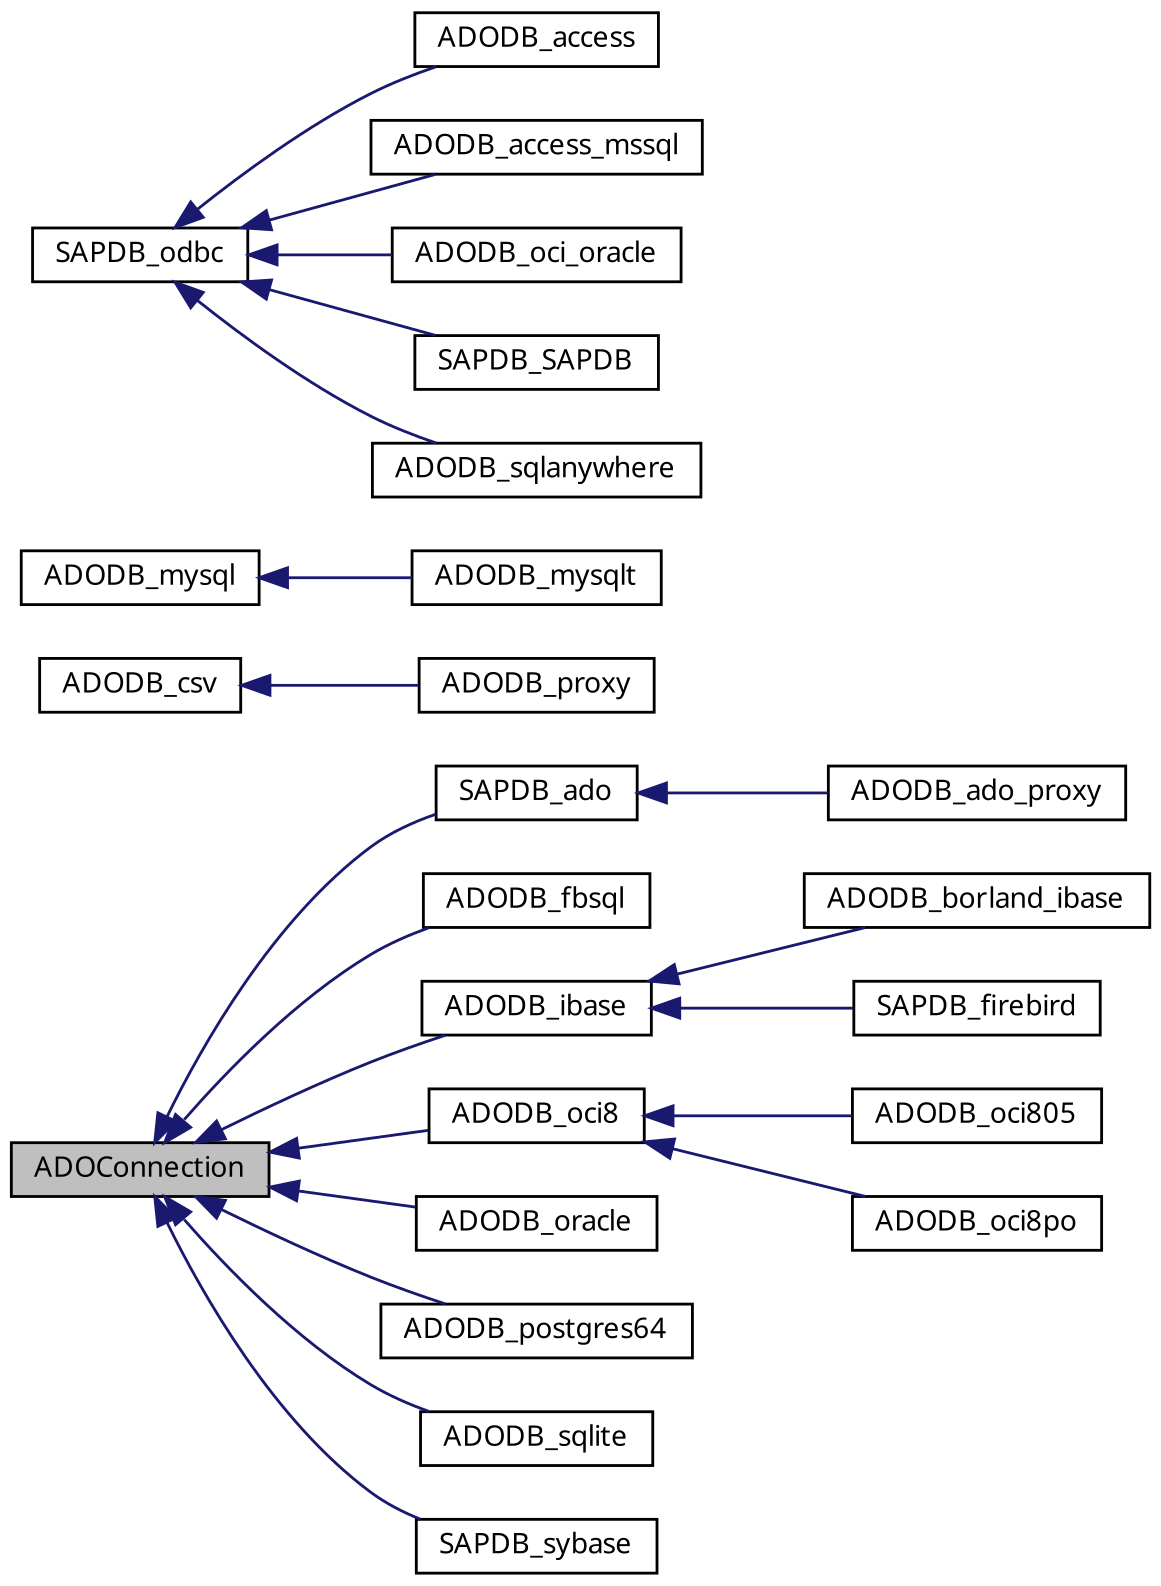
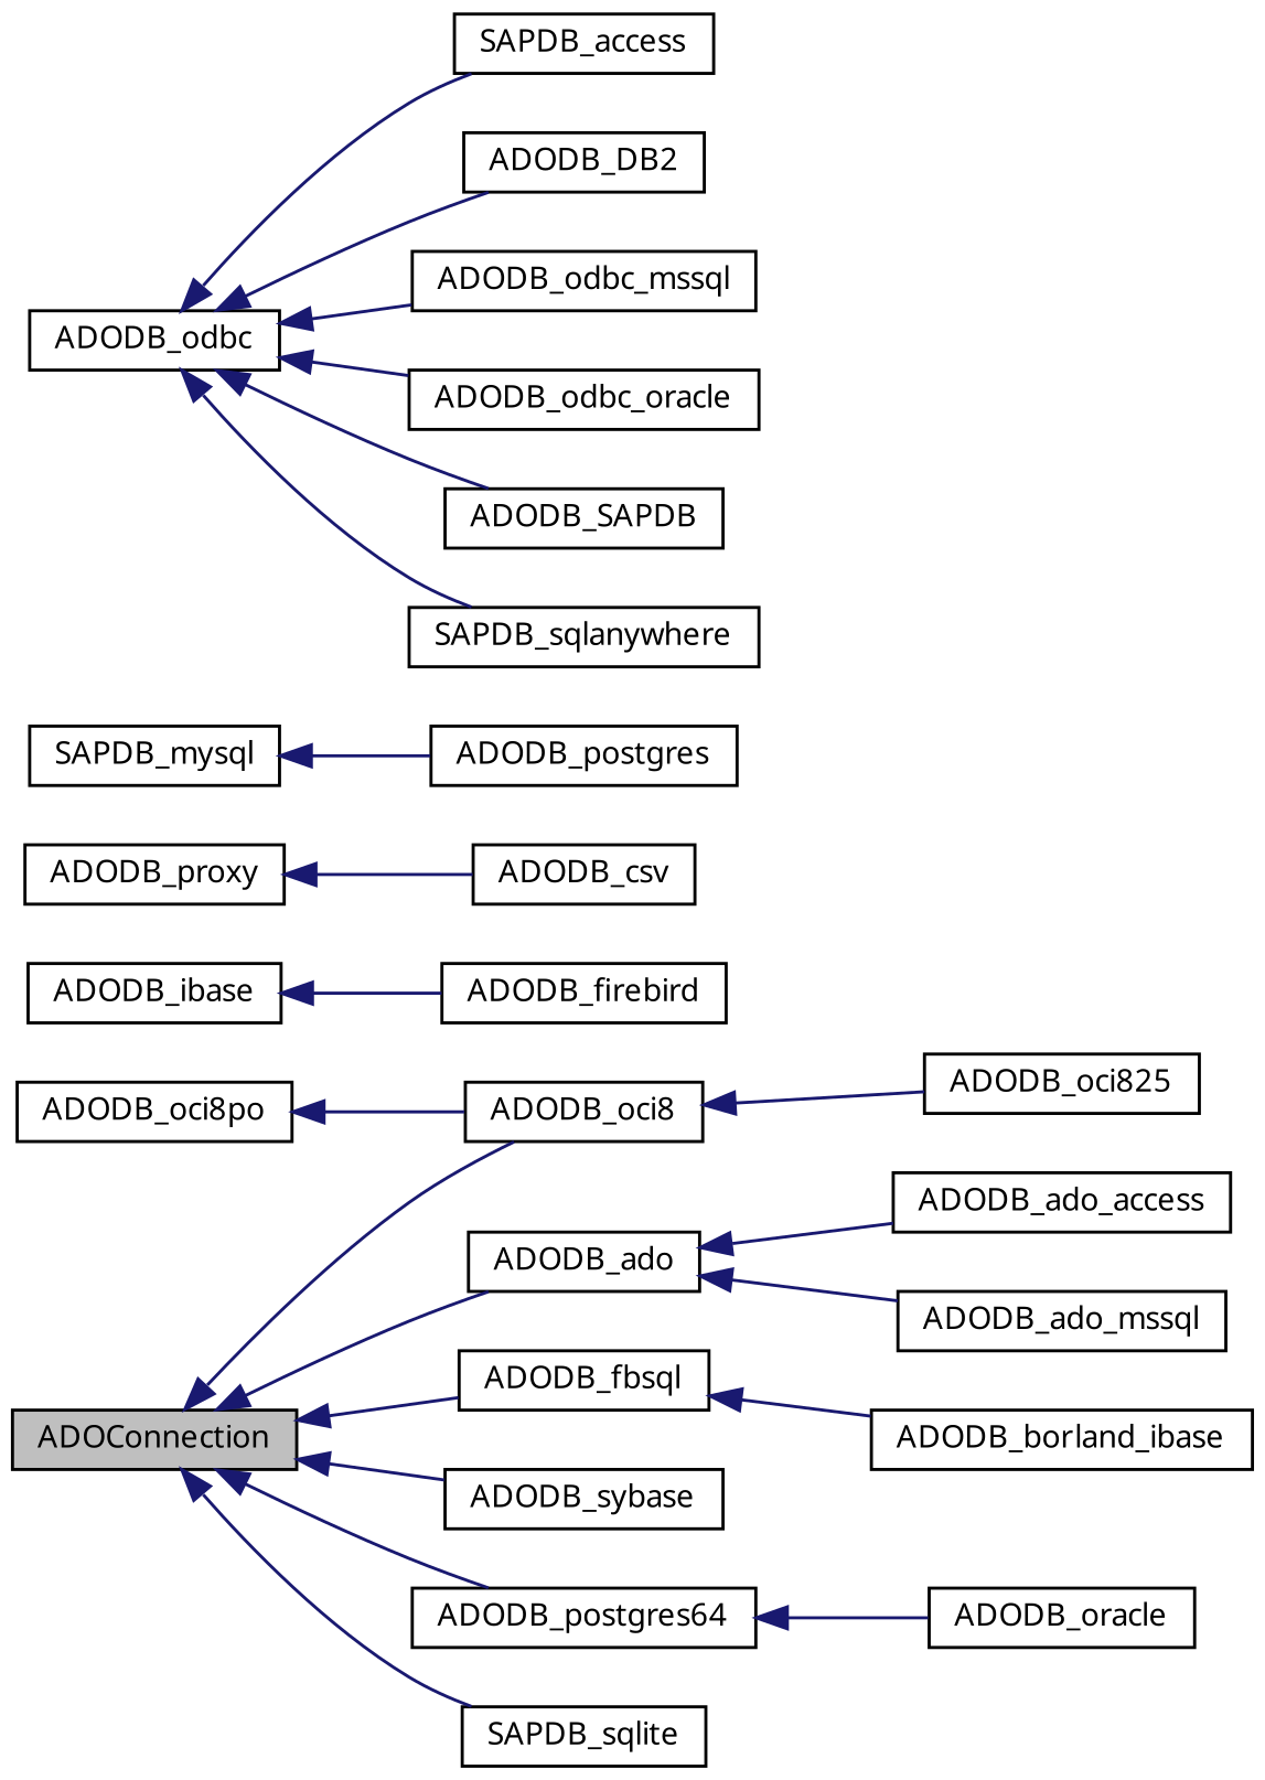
  digraph {
    rankdir=LR
    node [color=black fontname="FreeSans.ttf" fontsize=10 shape=record]
    edge [color=midnightblue dir=back fontname="FreeSans.ttf" fontsize=10 labelfontname="FreeSans.ttf" labelfontsize=10 style=solid]
    n1 [fillcolor=grey75 fontcolor=black height=0.2 label=ADOConnection style=filled width=0.4]
-   n2 [height=0.2 label=SAPDB_ado width=0.4]
+   n2 [height=0.2 label=ADODB_ado width=0.4]
    n3 [height=0.2 label=ADODB_fbsql width=0.4]
    n4 [height=0.2 label=ADODB_ibase width=0.4]
    n5 [height=0.2 label=ADODB_oci8 width=0.4]
    n6 [height=0.2 label=ADODB_oracle width=0.4]
    n7 [height=0.2 label=ADODB_postgres64 width=0.4]
-   n8 [height=0.2 label=ADODB_sqlite width=0.4]
-   n9 [height=0.2 label=SAPDB_sybase width=0.4]
-   n11 [height=0.2 label=ADODB_ado_proxy width=0.4]
+   n8 [height=0.2 label=SAPDB_sqlite width=0.4]
+   n9 [height=0.2 label=ADODB_sybase width=0.4]
+   n10 [height=0.2 label=ADODB_ado_access width=0.4]
+   n11 [height=0.2 label=ADODB_ado_mssql width=0.4]
    n12 [height=0.2 label=ADODB_csv width=0.4]
    n13 [height=0.2 label=ADODB_proxy width=0.4]
    n14 [height=0.2 label=ADODB_borland_ibase width=0.4]
-   n15 [height=0.2 label=SAPDB_firebird width=0.4]
-   n16 [height=0.2 label=ADODB_mysql width=0.4]
-   n17 [height=0.2 label=ADODB_mysqlt width=0.4]
-   n18 [height=0.2 label=ADODB_oci805 width=0.4]
+   n15 [height=0.2 label=ADODB_firebird width=0.4]
+   n16 [height=0.2 label=SAPDB_mysql width=0.4]
+   n17 [height=0.2 label=ADODB_postgres width=0.4]
+   n18 [height=0.2 label=ADODB_oci825 width=0.4]
    n19 [height=0.2 label=ADODB_oci8po width=0.4]
-   n20 [height=0.2 label=SAPDB_odbc width=0.4]
-   n21 [height=0.2 label=ADODB_access width=0.4]
-   n23 [height=0.2 label=ADODB_access_mssql width=0.4]
-   n24 [height=0.2 label=ADODB_oci_oracle width=0.4]
-   n25 [height=0.2 label=SAPDB_SAPDB width=0.4]
-   n26 [height=0.2 label=ADODB_sqlanywhere width=0.4]
+   n20 [height=0.2 label=ADODB_odbc width=0.4]
+   n21 [height=0.2 label=SAPDB_access width=0.4]
+   n22 [height=0.2 label=ADODB_DB2 width=0.4]
+   n23 [height=0.2 label=ADODB_odbc_mssql width=0.4]
+   n24 [height=0.2 label=ADODB_odbc_oracle width=0.4]
+   n25 [height=0.2 label=ADODB_SAPDB width=0.4]
+   n26 [height=0.2 label=SAPDB_sqlanywhere width=0.4]
    n1 -> n2
    n1 -> n3
-   n1 -> n4
    n1 -> n5
-   n1 -> n6
+   n7 -> n6
    n1 -> n7
    n1 -> n8
    n1 -> n9
+   n2 -> n10
    n2 -> n11
-   n4 -> n14
+   n3 -> n14
    n4 -> n15
    n5 -> n18
-   n5 -> n19
-   n12 -> n13
+   n19 -> n5
+   n13 -> n12
    n16 -> n17
    n20 -> n21
+   n20 -> n22
    n20 -> n23
    n20 -> n24
    n20 -> n25
    n20 -> n26
  }
